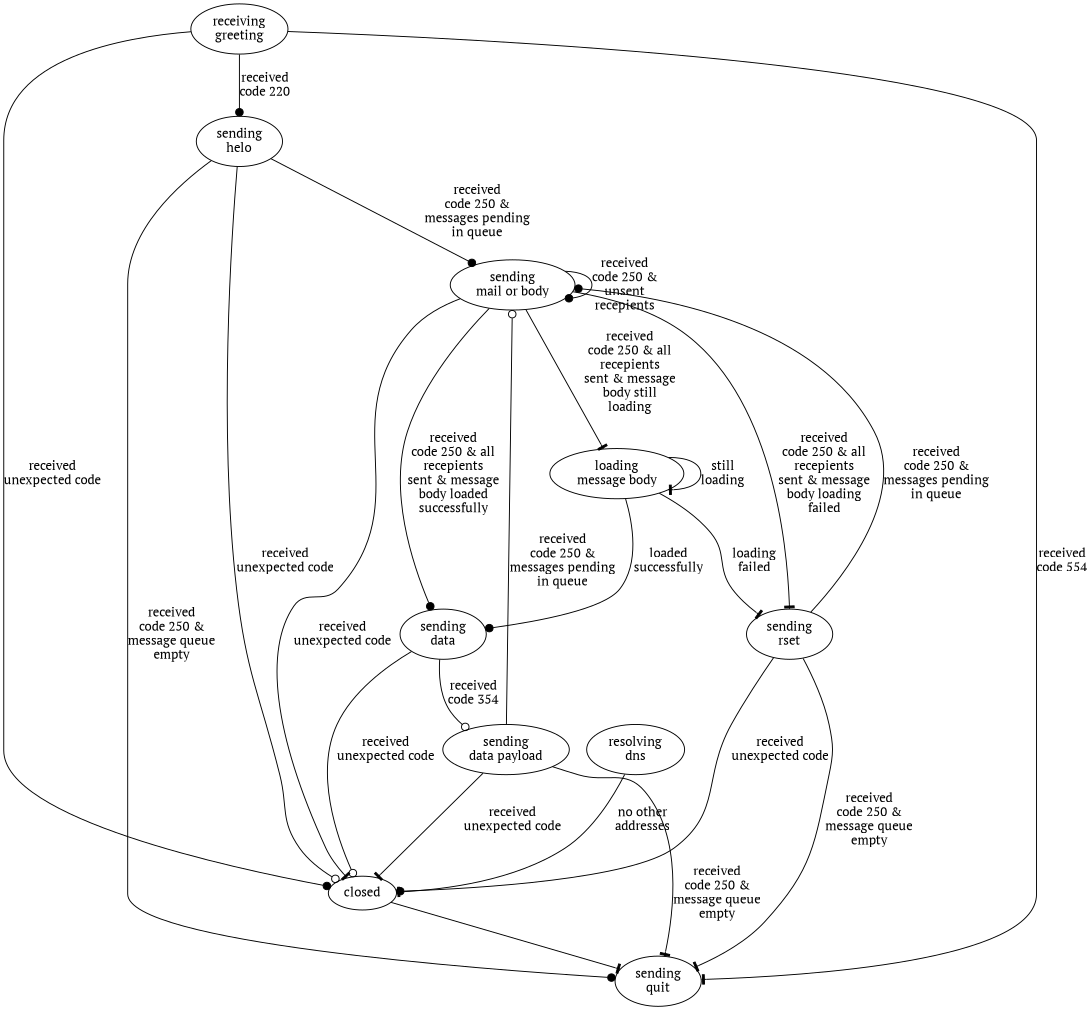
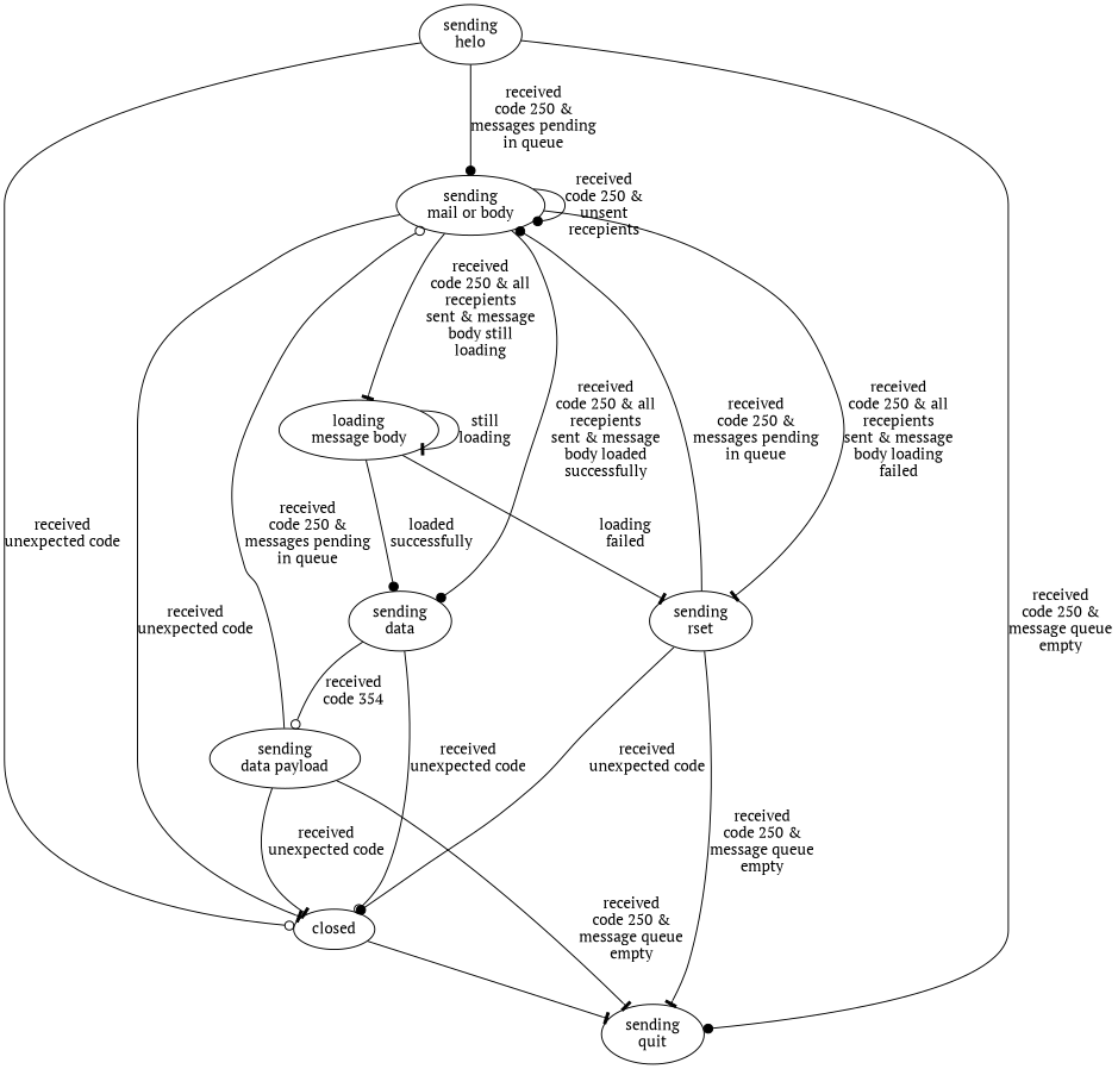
  digraph {
    fontname="PT Serif"
    node [fontname="PT Serif"]
    edge [arrowhead=tee fontname="PT Serif"]
-   n1 [label="resolving\ndns"]
    closed
    n3 [label="sending\nquit"]
-   n4 [label="receiving\ngreeting"]
    n5 [label="sending\nhelo"]
    n6 [label="sending\nmail or body"]
    n7 [label="sending\ndata"]
    n8 [label="loading\nmessage body"]
    n9 [label="sending\nrset"]
    n10 [label="sending\ndata payload"]
-   n1 -> closed [label="no other\naddresses"]
    closed -> n3
-   n4 -> closed [arrowhead=dot label="received\nunexpected code"]
-   n4 -> n3 [label="received\ncode 554"]
-   n4 -> n5 [arrowhead=dot label="received\ncode 220"]
    n5 -> closed [arrowhead=odot label="received\nunexpected code"]
    n5 -> n3 [arrowhead=dot label="received\ncode 250 &\nmessage queue\nempty"]
    n5 -> n6 [arrowhead=dot label="received\ncode 250 &\nmessages pending\nin queue"]
    n6 -> closed [label="received\nunexpected code"]
    n6 -> n6 [arrowhead=dot label="received\ncode 250 &\nunsent\nrecepients"]
    n6 -> n7 [arrowhead=dot label="received\ncode 250 & all\nrecepients\nsent & message\nbody loaded\nsuccessfully"]
    n6 -> n8 [label="received\ncode 250 & all\nrecepients\nsent & message\nbody still\nloading"]
    n6 -> n9 [label="received\ncode 250 & all\nrecepients\nsent & message\nbody loading\nfailed"]
    n7 -> closed [arrowhead=odot label="received\nunexpected code"]
    n7 -> n10 [arrowhead=odot label="received\ncode 354"]
    n8 -> n7 [arrowhead=dot label="loaded\nsuccessfully"]
    n8 -> n8 [label="still\nloading"]
    n8 -> n9 [label="loading\nfailed"]
    n9 -> closed [arrowhead=dot label="received\nunexpected code"]
    n9 -> n3 [label="received\ncode 250 &\nmessage queue\nempty"]
    n9 -> n6 [arrowhead=dot label="received\ncode 250 &\nmessages pending\nin queue"]
    n10 -> closed [label="received\nunexpected code"]
    n10 -> n3 [label="received\ncode 250 &\nmessage queue\nempty"]
    n10 -> n6 [arrowhead=odot label="received\ncode 250 &\nmessages pending\nin queue"]
  }
